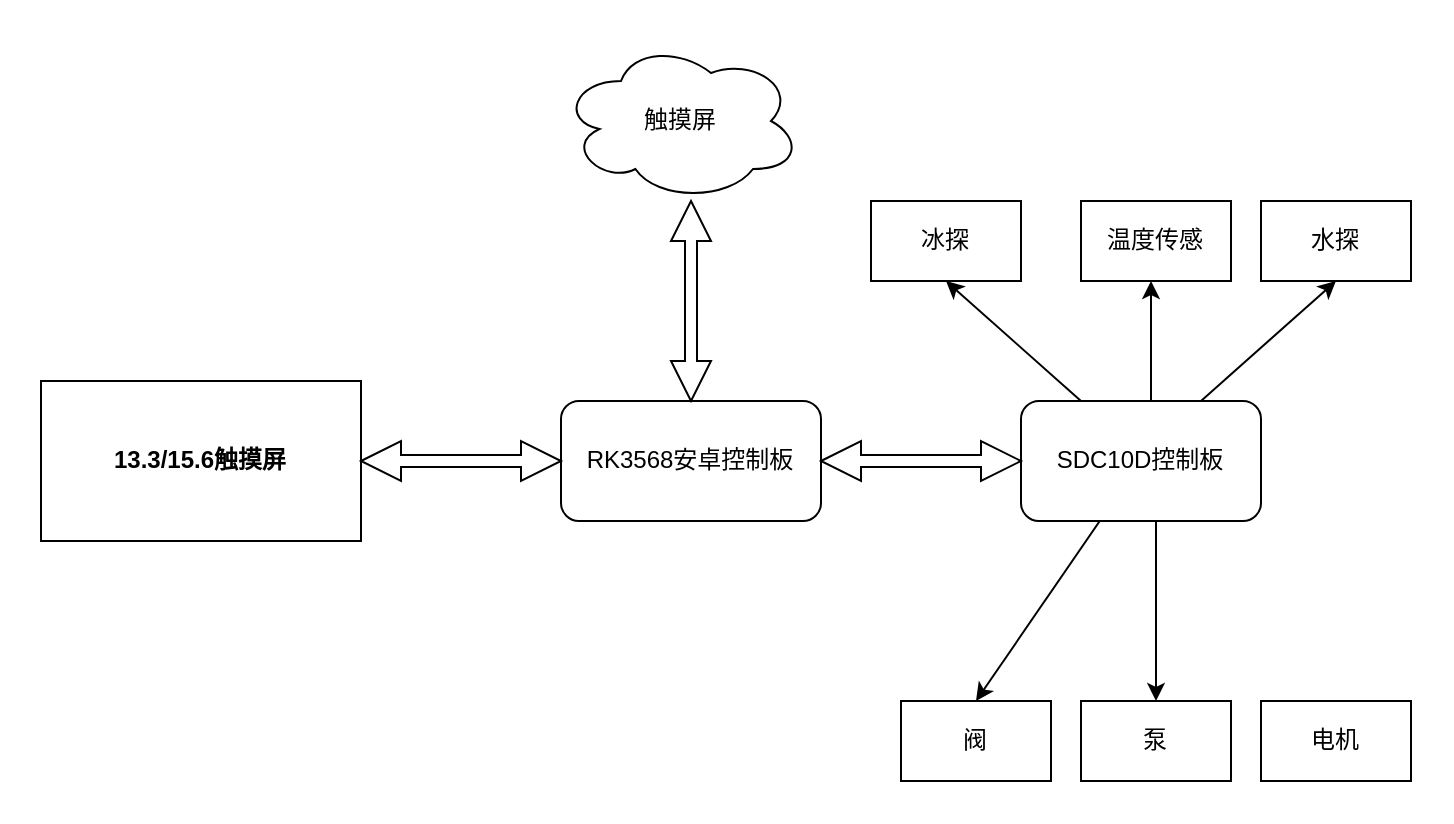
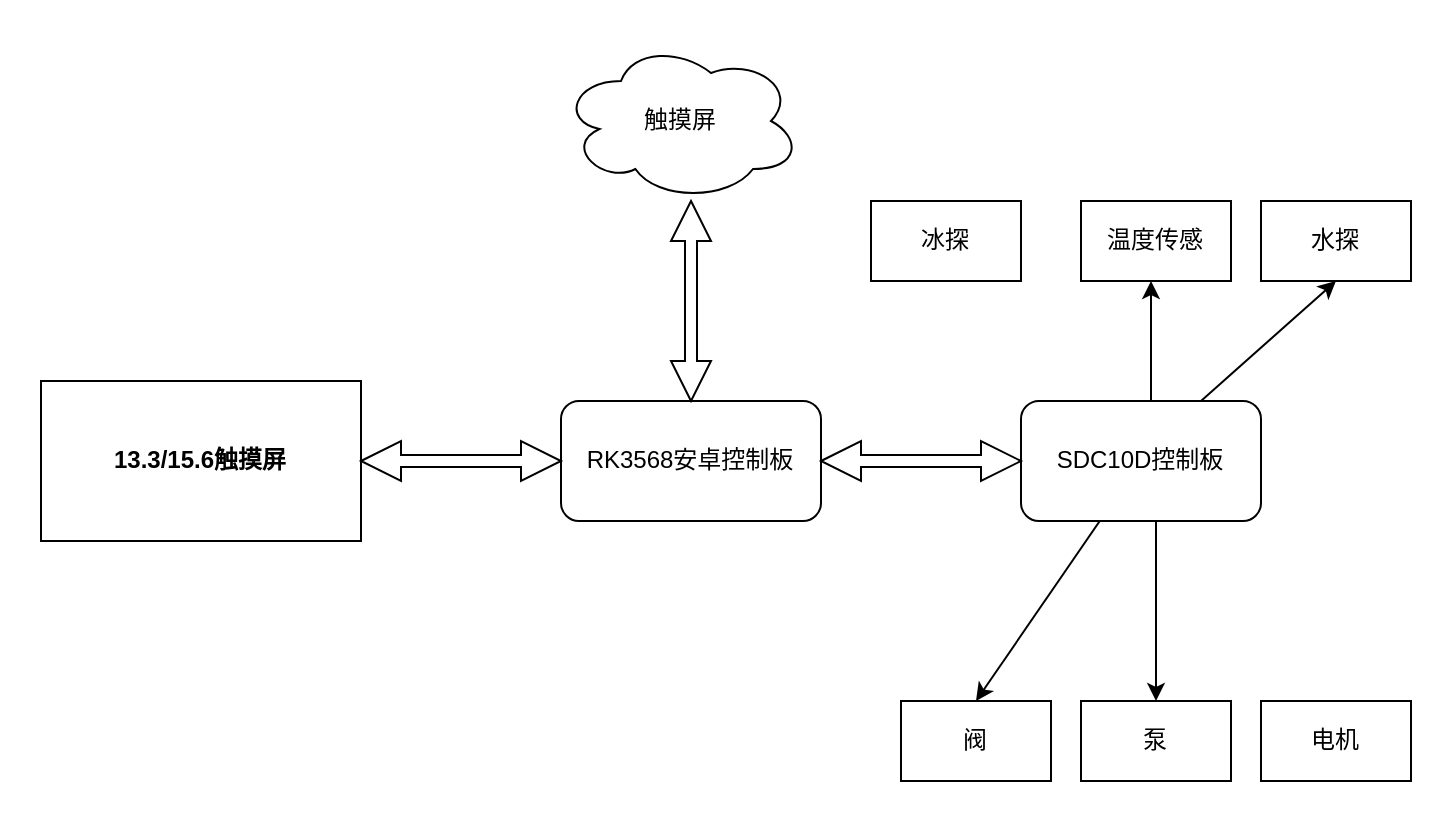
  <mxCell id="0" />
  <mxCell id="1" parent="0" />
  <mxCell id="2" value="&lt;h4&gt;13.3/15.6触摸屏&lt;/h4&gt;" style="rounded=0;whiteSpace=wrap;html=1;" vertex="1" parent="1"><mxGeometry x="20" y="190" width="160" height="80" as="geometry" /></mxCell>
  <mxCell id="3" value="RK3568安卓控制板" style="rounded=1;whiteSpace=wrap;html=1;" vertex="1" parent="1"><mxGeometry x="280" y="200" width="130" height="60" as="geometry" /></mxCell>
  <mxCell id="4" value="" style="shape=doubleArrow;direction=south;whiteSpace=wrap;html=1;" vertex="1" parent="1"><mxGeometry x="335" y="100" width="20" height="100" as="geometry" /></mxCell>
  <mxCell id="5" value="SDC10D控制板" style="rounded=1;whiteSpace=wrap;html=1;" vertex="1" parent="1"><mxGeometry x="510" y="200" width="120" height="60" as="geometry" /></mxCell>
  <mxCell id="6" value="" style="shape=doubleArrow;whiteSpace=wrap;html=1;" vertex="1" parent="1"><mxGeometry x="180" y="220" width="100" height="20" as="geometry" /></mxCell>
  <mxCell id="7" value="" style="shape=doubleArrow;whiteSpace=wrap;html=1;" vertex="1" parent="1"><mxGeometry x="410" y="220" width="100" height="20" as="geometry" /></mxCell>
  <mxCell id="8" value="触摸屏" style="ellipse;shape=cloud;whiteSpace=wrap;html=1;" vertex="1" parent="1"><mxGeometry x="280" y="20" width="120" height="80" as="geometry" /></mxCell>
  <mxCell id="9" value="泵" style="rounded=0;whiteSpace=wrap;html=1;" vertex="1" parent="1"><mxGeometry x="540" y="350" width="75" height="40" as="geometry" /></mxCell>
  <mxCell id="10" value="阀" style="rounded=0;whiteSpace=wrap;html=1;" vertex="1" parent="1"><mxGeometry x="450" y="350" width="75" height="40" as="geometry" /></mxCell>
  <mxCell id="11" value="电机" style="rounded=0;whiteSpace=wrap;html=1;" vertex="1" parent="1"><mxGeometry x="630" y="350" width="75" height="40" as="geometry" /></mxCell>
  <mxCell id="12" value="冰探" style="rounded=0;whiteSpace=wrap;html=1;" vertex="1" parent="1"><mxGeometry x="435" y="100" width="75" height="40" as="geometry" /></mxCell>
  <mxCell id="13" value="水探" style="rounded=0;whiteSpace=wrap;html=1;" vertex="1" parent="1"><mxGeometry x="630" y="100" width="75" height="40" as="geometry" /></mxCell>
  <mxCell id="14" value="" style="endArrow=classic;html=1;rounded=0;entryX=0.5;entryY=0;entryDx=0;entryDy=0;" edge="1" parent="1" source="5" target="10"><mxGeometry width="50" height="50" relative="1" as="geometry"><mxPoint x="520" y="310" as="sourcePoint" /><mxPoint x="570" y="260" as="targetPoint" /></mxGeometry></mxCell>
  <mxCell id="15" value="" style="endArrow=classic;html=1;rounded=0;entryX=0.5;entryY=0;entryDx=0;entryDy=0;exitX=0.25;exitY=1;exitDx=0;exitDy=0;" edge="1" parent="1" target="9"><mxGeometry width="50" height="50" relative="1" as="geometry"><mxPoint x="577.5" y="260" as="sourcePoint" /><mxPoint x="525" y="350" as="targetPoint" /></mxGeometry></mxCell>
- <mxCell id="16" value="" style="endArrow=classic;html=1;rounded=0;exitX=0.25;exitY=0;exitDx=0;exitDy=0;entryX=0.5;entryY=1;entryDx=0;entryDy=0;" edge="1" parent="1" source="5" target="12"><mxGeometry width="50" height="50" relative="1" as="geometry"><mxPoint x="480" y="200" as="sourcePoint" /><mxPoint x="530" y="150" as="targetPoint" /></mxGeometry></mxCell>
  <mxCell id="17" value="" style="endArrow=classic;html=1;rounded=0;exitX=0.75;exitY=0;exitDx=0;exitDy=0;entryX=0.5;entryY=1;entryDx=0;entryDy=0;" edge="1" parent="1" source="5" target="13"><mxGeometry width="50" height="50" relative="1" as="geometry"><mxPoint x="560" y="190" as="sourcePoint" /><mxPoint x="610" y="140" as="targetPoint" /></mxGeometry></mxCell>
  <mxCell id="18" value="温度传感" style="rounded=0;whiteSpace=wrap;html=1;" vertex="1" parent="1"><mxGeometry x="540" y="100" width="75" height="40" as="geometry" /></mxCell>
  <mxCell id="19" value="" style="endArrow=classic;html=1;rounded=0;" edge="1" parent="1"><mxGeometry width="50" height="50" relative="1" as="geometry"><mxPoint x="575" y="200" as="sourcePoint" /><mxPoint x="575" y="140" as="targetPoint" /></mxGeometry></mxCell>
